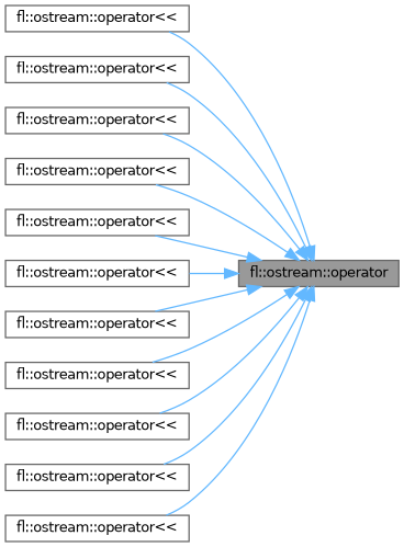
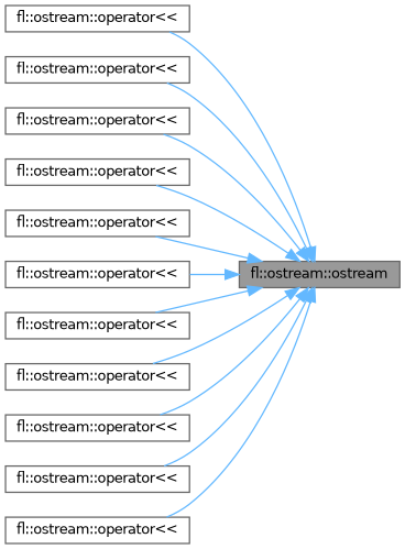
  digraph {
    rankdir=RL
    node [color=grey40 fillcolor=white fontname=Helvetica fontsize=10 shape=box style=filled]
    edge [color=steelblue1 dir=back fontname=Helvetica fontsize=10 labelfontname=Helvetica labelfontsize=10 style=solid]
-   n1 [color=gray40 fillcolor=grey60 fontcolor=black height=0.2 label="fl::ostream::operator" width=0.4]
+   n1 [color=gray40 fillcolor=grey60 fontcolor=black height=0.2 label="fl::ostream::ostream" width=0.4]
    n2 [height=0.2 label="fl::ostream::operator\<\<" width=0.4]
    n3 [height=0.2 label="fl::ostream::operator\<\<" width=0.4]
    n4 [height=0.2 label="fl::ostream::operator\<\<" width=0.4]
    n5 [height=0.2 label="fl::ostream::operator\<\<" width=0.4]
    n6 [height=0.2 label="fl::ostream::operator\<\<" width=0.4]
    n7 [height=0.2 label="fl::ostream::operator\<\<" width=0.4]
    n8 [height=0.2 label="fl::ostream::operator\<\<" width=0.4]
    n9 [height=0.2 label="fl::ostream::operator\<\<" width=0.4]
    n10 [height=0.2 label="fl::ostream::operator\<\<" width=0.4]
    n11 [height=0.2 label="fl::ostream::operator\<\<" width=0.4]
    n12 [height=0.2 label="fl::ostream::operator\<\<" width=0.4]
    n1 -> n2
    n1 -> n3
    n1 -> n4
    n1 -> n5
    n1 -> n6
    n1 -> n7
    n1 -> n8
    n1 -> n9
    n1 -> n10
    n1 -> n11
    n1 -> n12
  }
